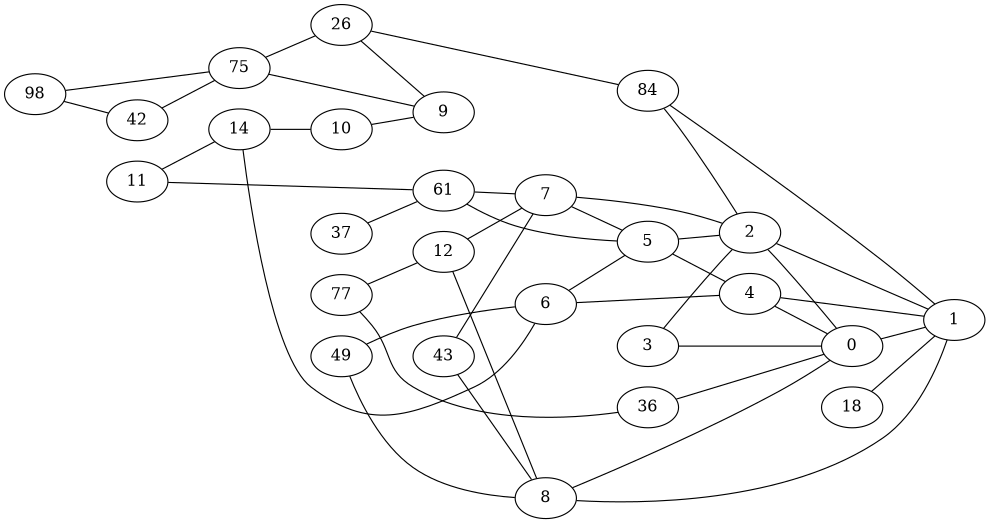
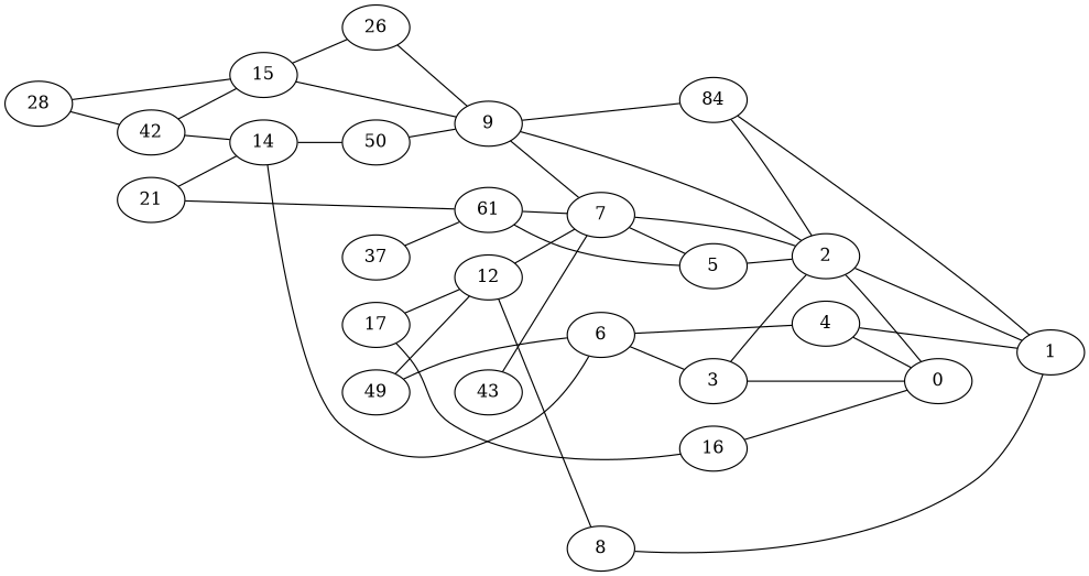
  graph {
    rankdir=LR
    0
    1
    2
    3
    4
    5
    6
    7
    8
    9
-   10
+   10 [label=50]
    n12 [label=61]
    12
    14
-   15 [label=75]
+   15
    26
-   16 [label=36]
-   17 [label=77]
-   18
+   16
+   17
    n20 [label=49]
-   21 [label=11]
+   21
    n22 [label=42]
    n23 [label=43]
    n24 [label=84]
    n25 [label=37]
-   28 [label=98]
-   0 -- 1
+   28
    2 -- 0
    2 -- 1
    3 -- 0
    3 -- 2
    4 -- 0
    4 -- 1
    5 -- 2
-   5 -- 4
    6 -- 4
-   6 -- 5
+   6 -- 3
    7 -- 2
    7 -- 5
-   8 -- 0
    8 -- 1
+   9 -- 2
+   9 -- 7
    10 -- 9
    n12 -- 5
    n12 -- 7
    12 -- 7
    12 -- 8
    14 -- 6
    14 -- 10
    15 -- 9
    15 -- 26
    26 -- 9
-   26 -- n24
+   9 -- n24
    16 -- 0
    17 -- 12
    17 -- 16
-   18 -- 1
    n20 -- 6
-   n20 -- 8
+   n20 -- 12
    21 -- n12
    21 -- 14
+   n22 -- 14
    n22 -- 15
    n23 -- 7
-   n23 -- 8
    n24 -- 1
    n24 -- 2
    n25 -- n12
    28 -- 15
    28 -- n22
  }
